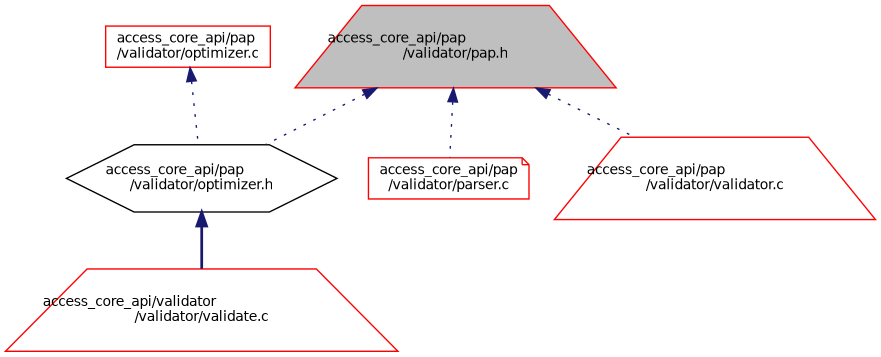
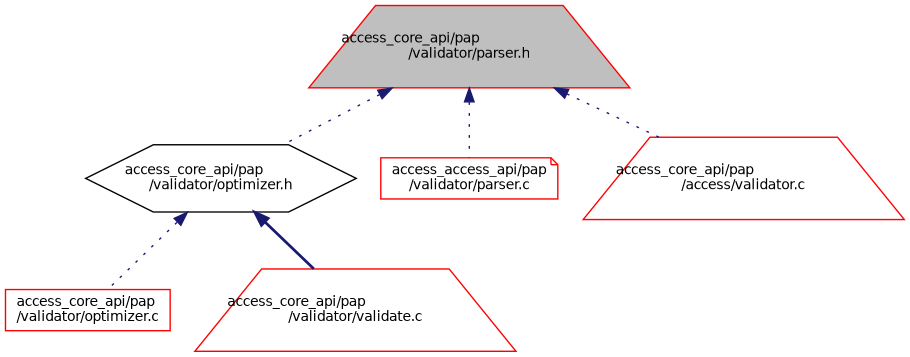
  digraph {
    node [color=red fillcolor=white fontname=Helvetica fontsize=10 shape=trapezium style=filled]
    edge [color=midnightblue dir=back fontname=Helvetica fontsize=10 labelfontname=Helvetica labelfontsize=10 style=dotted]
-   n1 [fillcolor=grey75 fontcolor=black height=0.2 label="access_core_api/pap\l/validator/pap.h" width=0.4]
+   n1 [fillcolor=grey75 fontcolor=black height=0.2 label="access_core_api/pap\l/validator/parser.h" width=0.4]
    n2 [color=black height=0.2 label="access_core_api/pap\l/validator/optimizer.h" shape=hexagon width=0.4]
-   n3 [height=0.2 label="access_core_api/pap\l/validator/parser.c" shape=note width=0.4]
-   n4 [height=0.2 label="access_core_api/pap\l/validator/validator.c" width=0.4]
+   n3 [height=0.2 label="access_access_api/pap\l/validator/parser.c" shape=note width=0.4]
+   n4 [height=0.2 label="access_core_api/pap\l/access/validator.c" width=0.4]
    n5 [height=0.2 label="access_core_api/pap\l/validator/optimizer.c" shape=box width=0.4]
-   n6 [height=0.2 label="access_core_api/validator\l/validator/validate.c" width=0.4]
+   n6 [height=0.2 label="access_core_api/pap\l/validator/validate.c" width=0.4]
    n1 -> n2
    n1 -> n3
    n1 -> n4
-   n5 -> n2
+   n2 -> n5
    n2 -> n6 [style=bold]
  }
